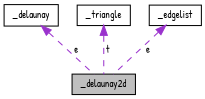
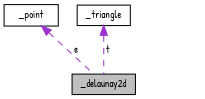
  digraph {
    fontname="Patrick Hand"
    node [color=black fillcolor=white fontname="Patrick Hand" fontsize=10 shape=record style=filled]
    edge [color=darkorchid3 dir=back fontname="Patrick Hand" fontsize=10 labelfontname="FreeSans.ttf" labelfontsize=10 style=dashed]
    n1 [fillcolor=grey75 fontcolor=black height=0.2 label=_delaunay2d width=0.4]
-   n2 [height=0.2 label=_delaunay width=0.4]
+   n2 [height=0.2 label=_point width=0.4]
    n3 [height=0.2 label=_triangle width=0.4]
-   n4 [height=0.2 label=_edgelist width=0.4]
    n2 -> n1 [label=" e"]
    n3 -> n1 [label=" t"]
-   n4 -> n1 [label=" e"]
  }
